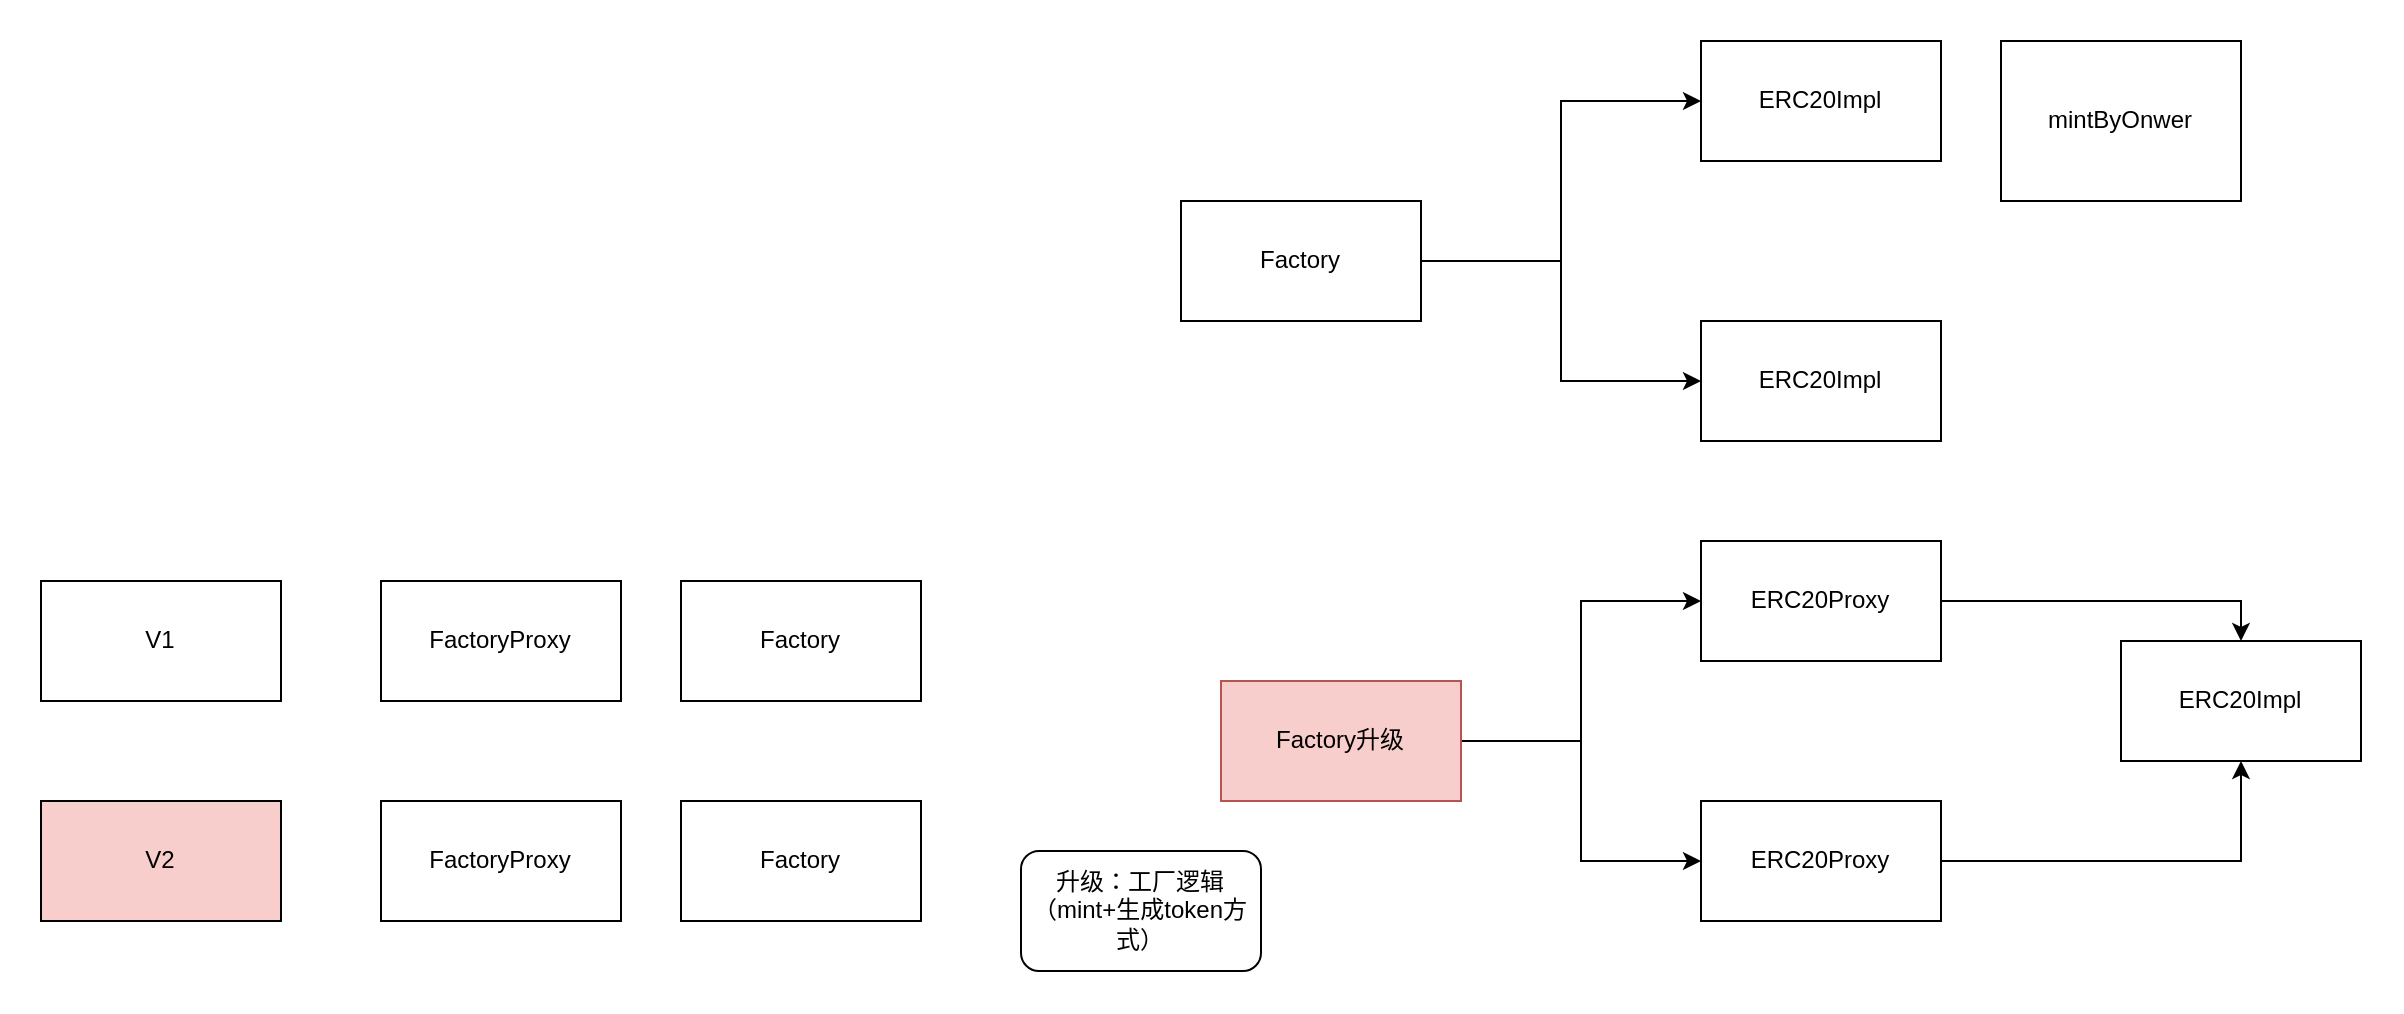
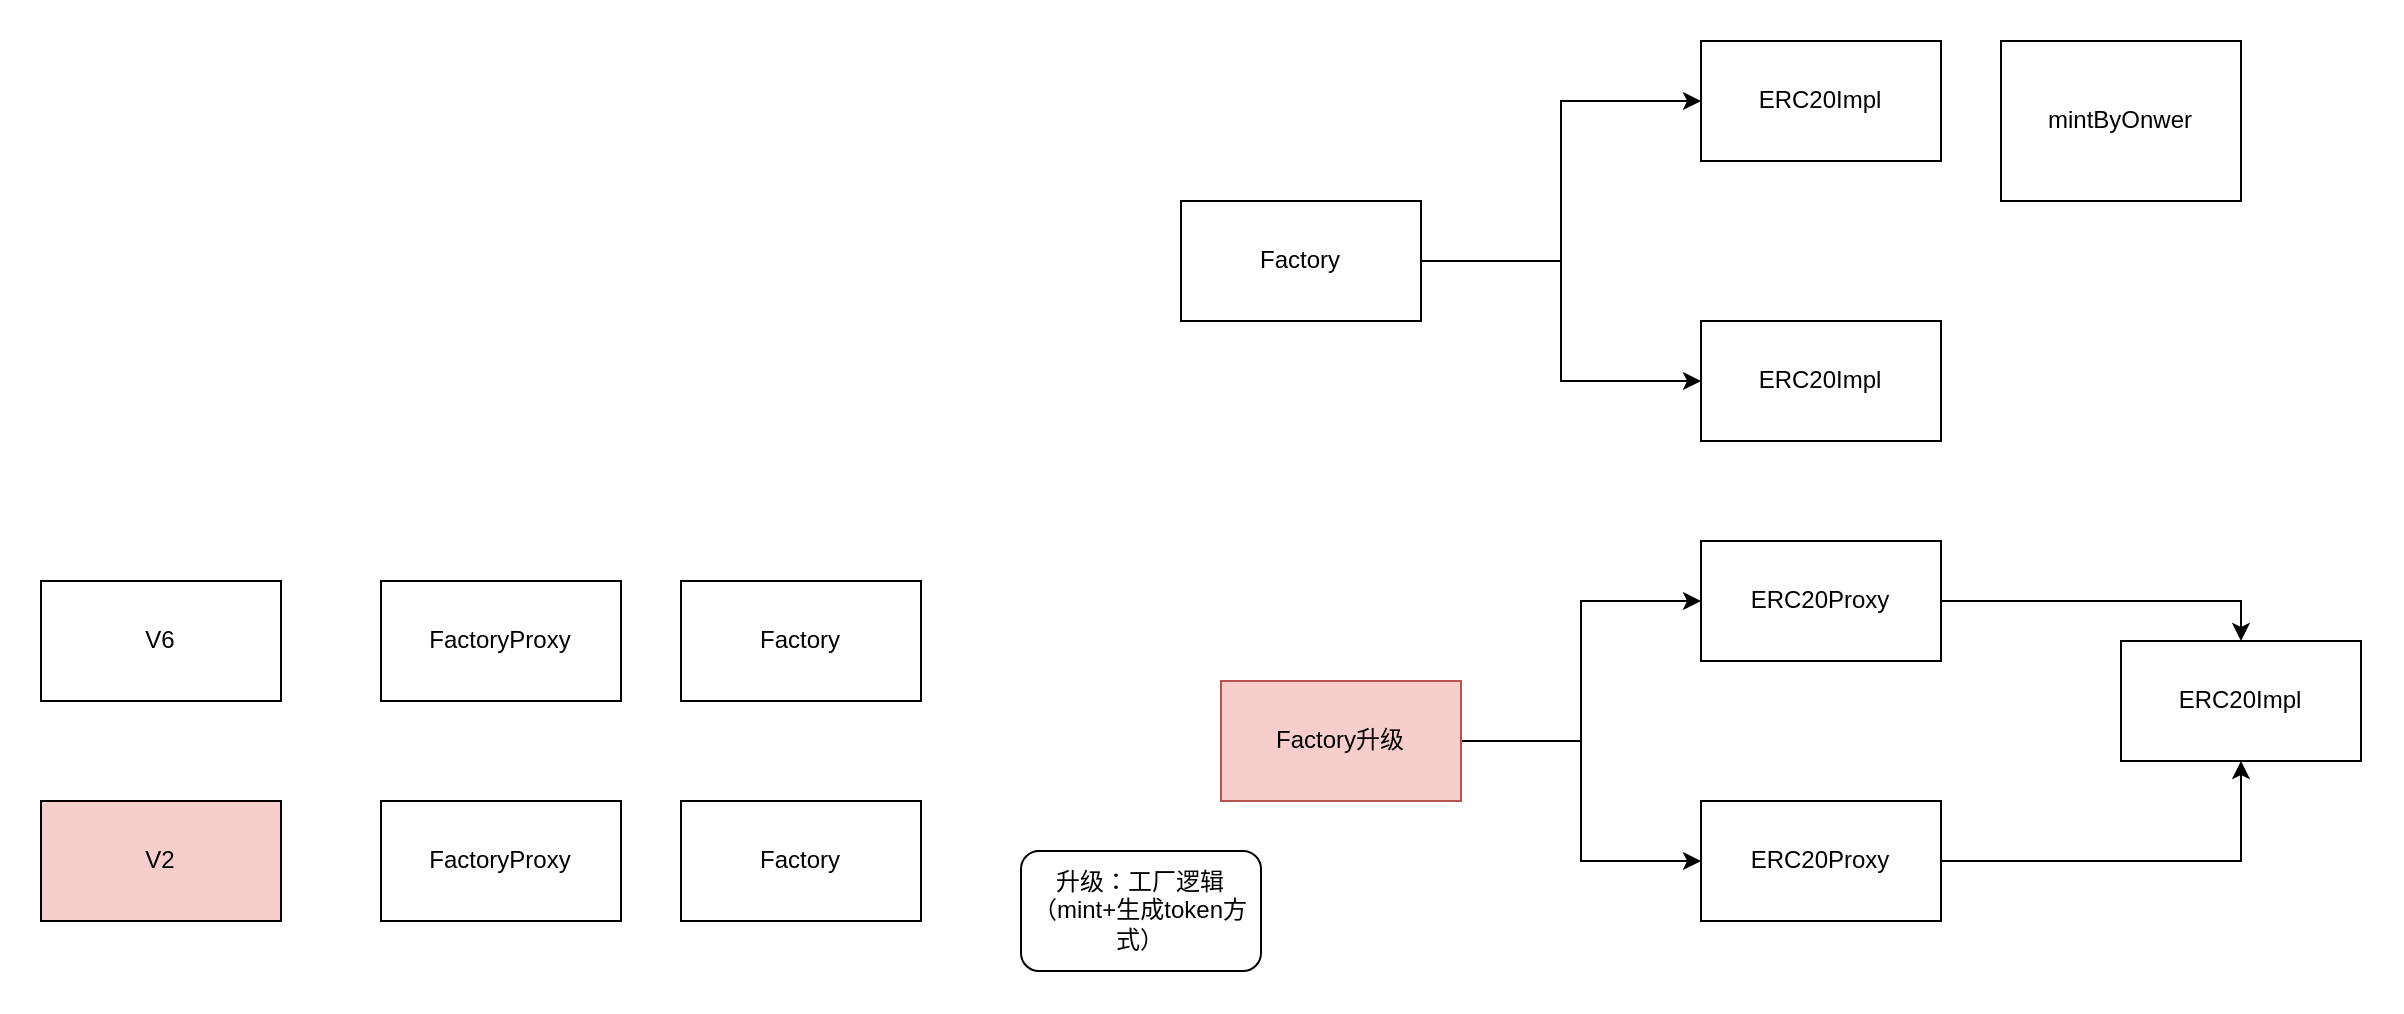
  <mxCell id="0" />
  <mxCell id="1" parent="0" />
  <mxCell id="2" value="ERC20Impl" style="rounded=0;whiteSpace=wrap;html=1;" vertex="1" parent="1"><mxGeometry x="850" y="20" width="120" height="60" as="geometry" /></mxCell>
  <mxCell id="3" style="edgeStyle=orthogonalEdgeStyle;rounded=0;orthogonalLoop=1;jettySize=auto;html=1;entryX=0;entryY=0.5;entryDx=0;entryDy=0;" edge="1" parent="1" source="5" target="2"><mxGeometry relative="1" as="geometry" /></mxCell>
  <mxCell id="4" style="edgeStyle=orthogonalEdgeStyle;rounded=0;orthogonalLoop=1;jettySize=auto;html=1;" edge="1" parent="1" source="5" target="6"><mxGeometry relative="1" as="geometry" /></mxCell>
  <mxCell id="5" value="Factory" style="rounded=0;whiteSpace=wrap;html=1;" vertex="1" parent="1"><mxGeometry x="590" y="100" width="120" height="60" as="geometry" /></mxCell>
  <mxCell id="6" value="ERC20Impl" style="rounded=0;whiteSpace=wrap;html=1;" vertex="1" parent="1"><mxGeometry x="850" y="160" width="120" height="60" as="geometry" /></mxCell>
  <mxCell id="7" value="mintByOnwer" style="rounded=0;whiteSpace=wrap;html=1;" vertex="1" parent="1"><mxGeometry x="1000" y="20" width="120" height="80" as="geometry" /></mxCell>
- <mxCell id="8" value="V1" style="rounded=0;whiteSpace=wrap;html=1;" vertex="1" parent="1"><mxGeometry x="20" y="290" width="120" height="60" as="geometry" /></mxCell>
+ <mxCell id="8" value="V6" style="rounded=0;whiteSpace=wrap;html=1;" vertex="1" parent="1"><mxGeometry x="20" y="290" width="120" height="60" as="geometry" /></mxCell>
  <mxCell id="9" value="V2" style="rounded=0;whiteSpace=wrap;html=1;fillColor=#f8cecc;" vertex="1" parent="1"><mxGeometry x="20" y="400" width="120" height="60" as="geometry" /></mxCell>
  <mxCell id="10" style="edgeStyle=orthogonalEdgeStyle;rounded=0;orthogonalLoop=1;jettySize=auto;html=1;entryX=0;entryY=0.5;entryDx=0;entryDy=0;" edge="1" parent="1" source="12" target="14"><mxGeometry relative="1" as="geometry" /></mxCell>
  <mxCell id="11" style="edgeStyle=orthogonalEdgeStyle;rounded=0;orthogonalLoop=1;jettySize=auto;html=1;entryX=0;entryY=0.5;entryDx=0;entryDy=0;" edge="1" parent="1" source="12" target="17"><mxGeometry relative="1" as="geometry" /></mxCell>
  <mxCell id="12" value="Factory升级" style="rounded=0;whiteSpace=wrap;html=1;fillColor=#f8cecc;strokeColor=#b85450;" vertex="1" parent="1"><mxGeometry x="610" y="340" width="120" height="60" as="geometry" /></mxCell>
  <mxCell id="13" style="edgeStyle=orthogonalEdgeStyle;rounded=0;orthogonalLoop=1;jettySize=auto;html=1;entryX=0.5;entryY=0;entryDx=0;entryDy=0;" edge="1" parent="1" source="14" target="18"><mxGeometry relative="1" as="geometry" /></mxCell>
  <mxCell id="14" value="ERC20Proxy" style="rounded=0;whiteSpace=wrap;html=1;" vertex="1" parent="1"><mxGeometry x="850" y="270" width="120" height="60" as="geometry" /></mxCell>
  <mxCell id="15" value="升级：工厂逻辑（mint+生成token方式）" style="rounded=1;whiteSpace=wrap;html=1;" vertex="1" parent="1"><mxGeometry x="510" y="425" width="120" height="60" as="geometry" /></mxCell>
  <mxCell id="16" style="edgeStyle=orthogonalEdgeStyle;rounded=0;orthogonalLoop=1;jettySize=auto;html=1;" edge="1" parent="1" source="17" target="18"><mxGeometry relative="1" as="geometry" /></mxCell>
  <mxCell id="17" value="ERC20Proxy" style="rounded=0;whiteSpace=wrap;html=1;" vertex="1" parent="1"><mxGeometry x="850" y="400" width="120" height="60" as="geometry" /></mxCell>
  <mxCell id="18" value="ERC20Impl" style="rounded=0;whiteSpace=wrap;html=1;" vertex="1" parent="1"><mxGeometry x="1060" y="320" width="120" height="60" as="geometry" /></mxCell>
  <mxCell id="19" value="FactoryProxy" style="rounded=0;whiteSpace=wrap;html=1;" vertex="1" parent="1"><mxGeometry x="190" y="290" width="120" height="60" as="geometry" /></mxCell>
  <mxCell id="20" value="FactoryProxy" style="rounded=0;whiteSpace=wrap;html=1;" vertex="1" parent="1"><mxGeometry x="190" y="400" width="120" height="60" as="geometry" /></mxCell>
  <mxCell id="21" value="Factory" style="rounded=0;whiteSpace=wrap;html=1;" vertex="1" parent="1"><mxGeometry x="340" y="290" width="120" height="60" as="geometry" /></mxCell>
  <mxCell id="22" value="Factory" style="rounded=0;whiteSpace=wrap;html=1;" vertex="1" parent="1"><mxGeometry x="340" y="400" width="120" height="60" as="geometry" /></mxCell>
